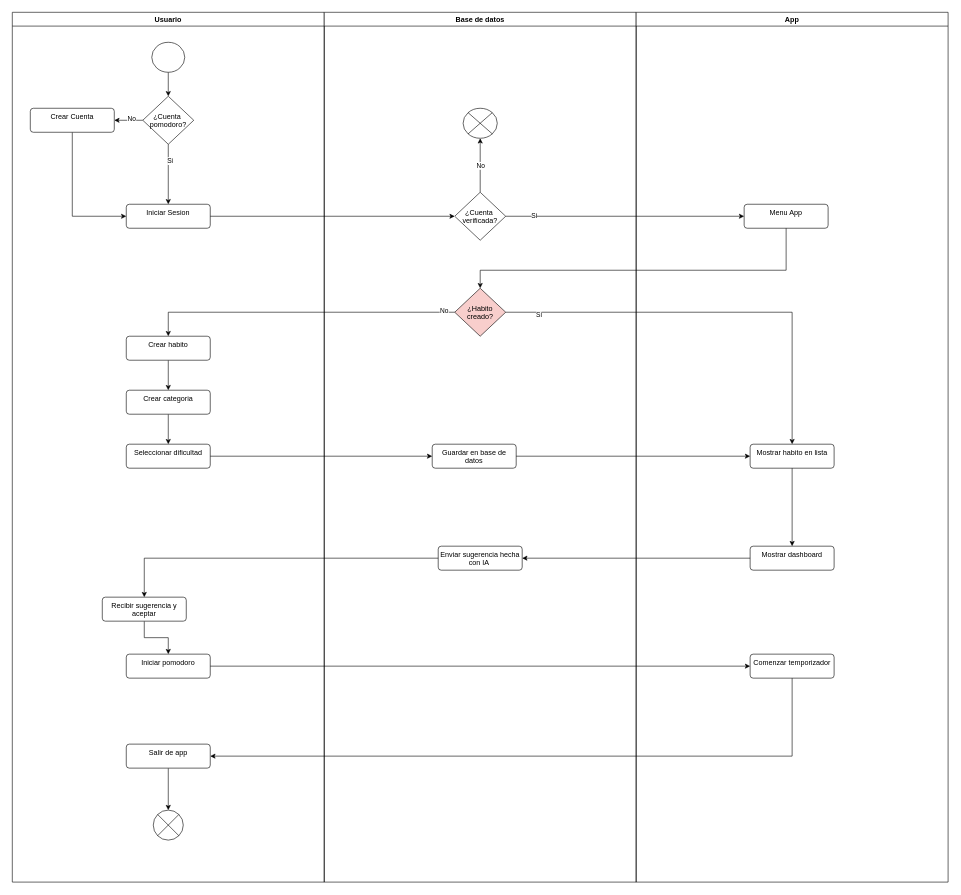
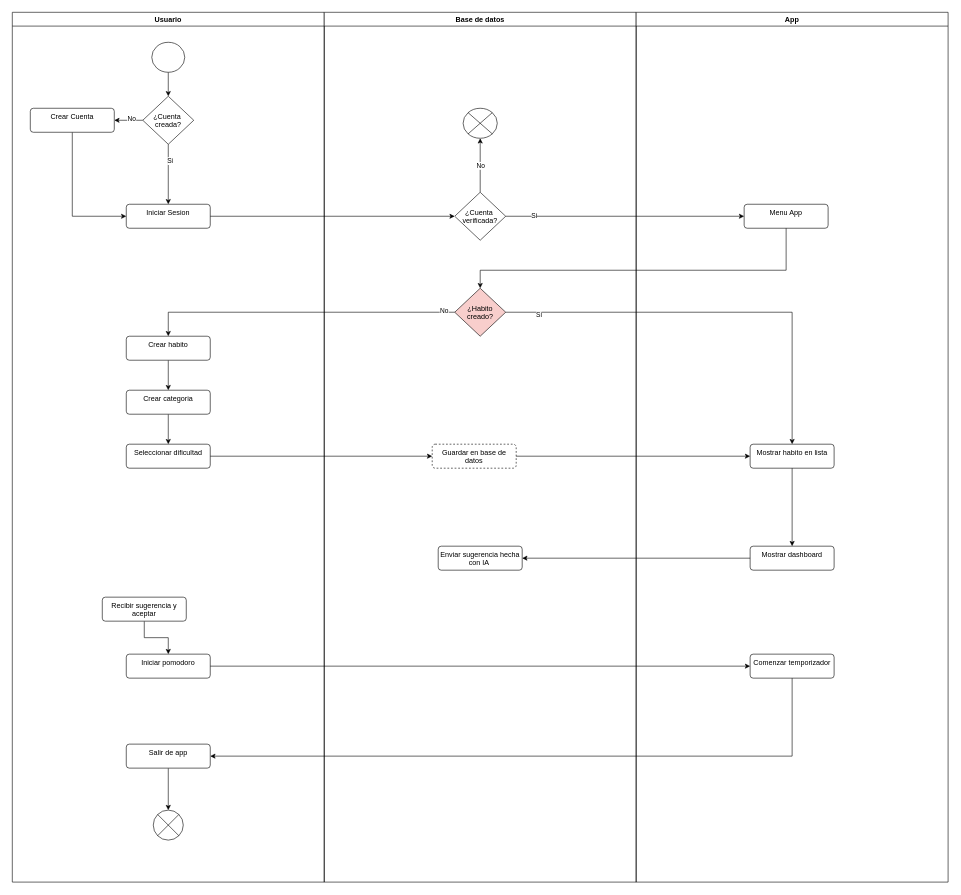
  <mxCell id="0" />
  <mxCell id="1" parent="0" />
  <mxCell id="2" value="Usuario" style="swimlane;whiteSpace=wrap;html=1;" vertex="1" parent="1"><mxGeometry x="20" y="20" width="520" height="1450" as="geometry" /></mxCell>
  <mxCell id="3" style="edgeStyle=orthogonalEdgeStyle;rounded=0;orthogonalLoop=1;jettySize=auto;html=1;entryX=0.5;entryY=0;entryDx=0;entryDy=0;" edge="1" parent="2" source="4" target="21"><mxGeometry relative="1" as="geometry" /></mxCell>
  <mxCell id="4" value="" style="ellipse;" vertex="1" parent="2"><mxGeometry x="232.5" y="50" width="55" height="50" as="geometry" /></mxCell>
  <mxCell id="5" value="Iniciar Sesion" style="html=1;align=center;verticalAlign=top;rounded=1;absoluteArcSize=1;arcSize=10;dashed=0;whiteSpace=wrap;" vertex="1" parent="2"><mxGeometry x="190" y="320" width="140" height="40" as="geometry" /></mxCell>
  <mxCell id="6" style="edgeStyle=orthogonalEdgeStyle;rounded=0;orthogonalLoop=1;jettySize=auto;html=1;entryX=0.5;entryY=0;entryDx=0;entryDy=0;" edge="1" parent="2" source="7" target="9"><mxGeometry relative="1" as="geometry" /></mxCell>
  <mxCell id="7" value="Crear habito" style="html=1;align=center;verticalAlign=top;rounded=1;absoluteArcSize=1;arcSize=10;dashed=0;whiteSpace=wrap;" vertex="1" parent="2"><mxGeometry x="190" y="540" width="140" height="40" as="geometry" /></mxCell>
  <mxCell id="8" style="edgeStyle=orthogonalEdgeStyle;rounded=0;orthogonalLoop=1;jettySize=auto;html=1;entryX=0.5;entryY=0;entryDx=0;entryDy=0;" edge="1" parent="2" source="9" target="10"><mxGeometry relative="1" as="geometry" /></mxCell>
  <mxCell id="9" value="Crear categoria" style="html=1;align=center;verticalAlign=top;rounded=1;absoluteArcSize=1;arcSize=10;dashed=0;whiteSpace=wrap;" vertex="1" parent="2"><mxGeometry x="190" y="630" width="140" height="40" as="geometry" /></mxCell>
  <mxCell id="10" value="Seleccionar dificultad" style="html=1;align=center;verticalAlign=top;rounded=1;absoluteArcSize=1;arcSize=10;dashed=0;whiteSpace=wrap;" vertex="1" parent="2"><mxGeometry x="190" y="720" width="140" height="40" as="geometry" /></mxCell>
  <mxCell id="11" style="edgeStyle=orthogonalEdgeStyle;rounded=0;orthogonalLoop=1;jettySize=auto;html=1;entryX=0.5;entryY=0;entryDx=0;entryDy=0;" edge="1" parent="2" source="12" target="13"><mxGeometry relative="1" as="geometry" /></mxCell>
  <mxCell id="12" value="Recibir sugerencia y aceptar" style="html=1;align=center;verticalAlign=top;rounded=1;absoluteArcSize=1;arcSize=10;dashed=0;whiteSpace=wrap;" vertex="1" parent="2"><mxGeometry x="150" y="975" width="140" height="40" as="geometry" /></mxCell>
  <mxCell id="13" value="Iniciar pomodoro" style="html=1;align=center;verticalAlign=top;rounded=1;absoluteArcSize=1;arcSize=10;dashed=0;whiteSpace=wrap;" vertex="1" parent="2"><mxGeometry x="190" y="1070" width="140" height="40" as="geometry" /></mxCell>
  <mxCell id="14" style="edgeStyle=orthogonalEdgeStyle;rounded=0;orthogonalLoop=1;jettySize=auto;html=1;entryX=0.5;entryY=0;entryDx=0;entryDy=0;" edge="1" parent="2" source="15" target="16"><mxGeometry relative="1" as="geometry" /></mxCell>
  <mxCell id="15" value="Salir de app" style="html=1;align=center;verticalAlign=top;rounded=1;absoluteArcSize=1;arcSize=10;dashed=0;whiteSpace=wrap;" vertex="1" parent="2"><mxGeometry x="190" y="1220" width="140" height="40" as="geometry" /></mxCell>
  <mxCell id="16" value="" style="shape=sumEllipse;perimeter=ellipsePerimeter;html=1;backgroundOutline=1;" vertex="1" parent="2"><mxGeometry x="235" y="1330" width="50" height="50" as="geometry" /></mxCell>
  <mxCell id="17" style="edgeStyle=orthogonalEdgeStyle;rounded=0;orthogonalLoop=1;jettySize=auto;html=1;entryX=0.5;entryY=0;entryDx=0;entryDy=0;" edge="1" parent="2" source="21" target="5"><mxGeometry relative="1" as="geometry" /></mxCell>
  <mxCell id="18" value="Si" style="edgeLabel;html=1;align=center;verticalAlign=middle;resizable=0;points=[];" connectable="0" vertex="1" parent="17"><mxGeometry x="-0.46" y="2" relative="1" as="geometry"><mxPoint as="offset" /></mxGeometry></mxCell>
  <mxCell id="19" style="edgeStyle=orthogonalEdgeStyle;rounded=0;orthogonalLoop=1;jettySize=auto;html=1;entryX=1;entryY=0.5;entryDx=0;entryDy=0;" edge="1" parent="2" source="21" target="23"><mxGeometry relative="1" as="geometry" /></mxCell>
  <mxCell id="20" value="No" style="edgeLabel;html=1;align=center;verticalAlign=middle;resizable=0;points=[];" connectable="0" vertex="1" parent="19"><mxGeometry x="-0.263" y="-3" relative="1" as="geometry"><mxPoint x="-1" as="offset" /></mxGeometry></mxCell>
- <mxCell id="21" value="¿Cuenta &#10;pomodoro?" style="rhombus;" vertex="1" parent="2"><mxGeometry x="217.5" y="140" width="85" height="80" as="geometry" /></mxCell>
+ <mxCell id="21" value="¿Cuenta &#10;creada?" style="rhombus;" vertex="1" parent="2"><mxGeometry x="217.5" y="140" width="85" height="80" as="geometry" /></mxCell>
  <mxCell id="22" style="edgeStyle=orthogonalEdgeStyle;rounded=0;orthogonalLoop=1;jettySize=auto;html=1;entryX=0;entryY=0.5;entryDx=0;entryDy=0;" edge="1" parent="2" source="23" target="5"><mxGeometry relative="1" as="geometry"><Array as="points"><mxPoint x="100" y="340" /></Array></mxGeometry></mxCell>
  <mxCell id="23" value="Crear Cuenta" style="html=1;align=center;verticalAlign=top;rounded=1;absoluteArcSize=1;arcSize=10;dashed=0;whiteSpace=wrap;" vertex="1" parent="2"><mxGeometry x="30" y="160" width="140" height="40" as="geometry" /></mxCell>
  <mxCell id="24" value="Base de datos" style="swimlane;whiteSpace=wrap;html=1;startSize=23;" vertex="1" parent="1"><mxGeometry x="540" y="20" width="520" height="1450" as="geometry" /></mxCell>
  <mxCell id="25" style="edgeStyle=orthogonalEdgeStyle;rounded=0;orthogonalLoop=1;jettySize=auto;html=1;entryX=0.5;entryY=1;entryDx=0;entryDy=0;" edge="1" parent="24" source="27" target="28"><mxGeometry relative="1" as="geometry" /></mxCell>
  <mxCell id="26" value="No" style="edgeLabel;html=1;align=center;verticalAlign=middle;resizable=0;points=[];" connectable="0" vertex="1" parent="25"><mxGeometry x="0.006" relative="1" as="geometry"><mxPoint as="offset" /></mxGeometry></mxCell>
  <mxCell id="27" value="¿Cuenta &#10;verificada?" style="rhombus;" vertex="1" parent="24"><mxGeometry x="217.5" y="300" width="85" height="80" as="geometry" /></mxCell>
  <mxCell id="28" value="" style="shape=sumEllipse;perimeter=ellipsePerimeter;html=1;backgroundOutline=1;" vertex="1" parent="24"><mxGeometry x="231.5" y="160" width="57" height="50" as="geometry" /></mxCell>
  <mxCell id="29" value="¿Habito&#10;creado?" style="rhombus;fillColor=#f8cecc;" vertex="1" parent="24"><mxGeometry x="217.5" y="460" width="85" height="80" as="geometry" /></mxCell>
- <mxCell id="30" value="Guardar en base de datos" style="html=1;align=center;verticalAlign=top;rounded=1;absoluteArcSize=1;arcSize=10;dashed=0;whiteSpace=wrap;" vertex="1" parent="24"><mxGeometry x="180" y="720" width="140" height="40" as="geometry" /></mxCell>
+ <mxCell id="30" value="Guardar en base de datos" style="html=1;align=center;verticalAlign=top;rounded=1;absoluteArcSize=1;arcSize=10;dashed=1;whiteSpace=wrap;" vertex="1" parent="24"><mxGeometry x="180" y="720" width="140" height="40" as="geometry" /></mxCell>
  <mxCell id="31" value="Enviar sugerencia hecha con IA&amp;nbsp;" style="html=1;align=center;verticalAlign=top;rounded=1;absoluteArcSize=1;arcSize=10;dashed=0;whiteSpace=wrap;" vertex="1" parent="24"><mxGeometry x="190" y="890" width="140" height="40" as="geometry" /></mxCell>
  <mxCell id="32" value="App" style="swimlane;whiteSpace=wrap;html=1;" vertex="1" parent="1"><mxGeometry x="1060" y="20" width="520" height="1450" as="geometry" /></mxCell>
  <mxCell id="33" value="Menu App" style="html=1;align=center;verticalAlign=top;rounded=1;absoluteArcSize=1;arcSize=10;dashed=0;whiteSpace=wrap;" vertex="1" parent="32"><mxGeometry x="180" y="320" width="140" height="40" as="geometry" /></mxCell>
  <mxCell id="34" value="Mostrar habito en lista" style="html=1;align=center;verticalAlign=top;rounded=1;absoluteArcSize=1;arcSize=10;dashed=0;whiteSpace=wrap;" vertex="1" parent="32"><mxGeometry x="190" y="720" width="140" height="40" as="geometry" /></mxCell>
  <mxCell id="35" value="Mostrar dashboard" style="html=1;align=center;verticalAlign=top;rounded=1;absoluteArcSize=1;arcSize=10;dashed=0;whiteSpace=wrap;" vertex="1" parent="32"><mxGeometry x="190" y="890" width="140" height="40" as="geometry" /></mxCell>
  <mxCell id="36" style="edgeStyle=orthogonalEdgeStyle;rounded=0;orthogonalLoop=1;jettySize=auto;html=1;entryX=0.5;entryY=0;entryDx=0;entryDy=0;" edge="1" parent="32" source="34" target="35"><mxGeometry relative="1" as="geometry" /></mxCell>
  <mxCell id="37" value="Comenzar temporizador" style="html=1;align=center;verticalAlign=top;rounded=1;absoluteArcSize=1;arcSize=10;dashed=0;whiteSpace=wrap;" vertex="1" parent="32"><mxGeometry x="190" y="1070" width="140" height="40" as="geometry" /></mxCell>
  <mxCell id="38" style="edgeStyle=orthogonalEdgeStyle;rounded=0;orthogonalLoop=1;jettySize=auto;html=1;entryX=0;entryY=0.5;entryDx=0;entryDy=0;" edge="1" parent="1" source="5" target="27"><mxGeometry relative="1" as="geometry" /></mxCell>
  <mxCell id="39" style="edgeStyle=orthogonalEdgeStyle;rounded=0;orthogonalLoop=1;jettySize=auto;html=1;entryX=0;entryY=0.5;entryDx=0;entryDy=0;" edge="1" parent="1" source="27" target="33"><mxGeometry relative="1" as="geometry" /></mxCell>
  <mxCell id="40" value="Si" style="edgeLabel;html=1;align=center;verticalAlign=middle;resizable=0;points=[];" connectable="0" vertex="1" parent="39"><mxGeometry x="-0.765" y="1" relative="1" as="geometry"><mxPoint as="offset" /></mxGeometry></mxCell>
  <mxCell id="41" style="edgeStyle=orthogonalEdgeStyle;rounded=0;orthogonalLoop=1;jettySize=auto;html=1;entryX=0.5;entryY=0;entryDx=0;entryDy=0;" edge="1" parent="1" source="29" target="7"><mxGeometry relative="1" as="geometry" /></mxCell>
  <mxCell id="42" value="No" style="edgeLabel;html=1;align=center;verticalAlign=middle;resizable=0;points=[];" connectable="0" vertex="1" parent="41"><mxGeometry x="-0.932" y="-3" relative="1" as="geometry"><mxPoint as="offset" /></mxGeometry></mxCell>
  <mxCell id="43" style="edgeStyle=orthogonalEdgeStyle;rounded=0;orthogonalLoop=1;jettySize=auto;html=1;entryX=0;entryY=0.5;entryDx=0;entryDy=0;" edge="1" parent="1" source="10" target="30"><mxGeometry relative="1" as="geometry" /></mxCell>
  <mxCell id="44" style="edgeStyle=orthogonalEdgeStyle;rounded=0;orthogonalLoop=1;jettySize=auto;html=1;entryX=0;entryY=0.5;entryDx=0;entryDy=0;" edge="1" parent="1" source="30" target="34"><mxGeometry relative="1" as="geometry" /></mxCell>
  <mxCell id="45" style="edgeStyle=orthogonalEdgeStyle;rounded=0;orthogonalLoop=1;jettySize=auto;html=1;entryX=0.5;entryY=0;entryDx=0;entryDy=0;" edge="1" parent="1" source="29" target="34"><mxGeometry relative="1" as="geometry" /></mxCell>
  <mxCell id="46" value="Si" style="edgeLabel;html=1;align=center;verticalAlign=middle;resizable=0;points=[];" connectable="0" vertex="1" parent="45"><mxGeometry x="-0.844" y="-4" relative="1" as="geometry"><mxPoint x="1" as="offset" /></mxGeometry></mxCell>
  <mxCell id="47" style="edgeStyle=orthogonalEdgeStyle;rounded=0;orthogonalLoop=1;jettySize=auto;html=1;" edge="1" parent="1" source="33" target="29"><mxGeometry relative="1" as="geometry"><Array as="points"><mxPoint x="1310" y="450" /><mxPoint x="800" y="450" /></Array></mxGeometry></mxCell>
  <mxCell id="48" style="edgeStyle=orthogonalEdgeStyle;rounded=0;orthogonalLoop=1;jettySize=auto;html=1;entryX=1;entryY=0.5;entryDx=0;entryDy=0;" edge="1" parent="1" source="35" target="31"><mxGeometry relative="1" as="geometry" /></mxCell>
- <mxCell id="49" style="edgeStyle=orthogonalEdgeStyle;rounded=0;orthogonalLoop=1;jettySize=auto;html=1;entryX=0.5;entryY=0;entryDx=0;entryDy=0;" edge="1" parent="1" source="31" target="12"><mxGeometry relative="1" as="geometry" /></mxCell>
  <mxCell id="50" style="edgeStyle=orthogonalEdgeStyle;rounded=0;orthogonalLoop=1;jettySize=auto;html=1;entryX=0;entryY=0.5;entryDx=0;entryDy=0;" edge="1" parent="1" source="13" target="37"><mxGeometry relative="1" as="geometry" /></mxCell>
  <mxCell id="51" style="edgeStyle=orthogonalEdgeStyle;rounded=0;orthogonalLoop=1;jettySize=auto;html=1;entryX=1;entryY=0.5;entryDx=0;entryDy=0;" edge="1" parent="1" source="37" target="15"><mxGeometry relative="1" as="geometry"><Array as="points"><mxPoint x="1320" y="1260" /></Array></mxGeometry></mxCell>
